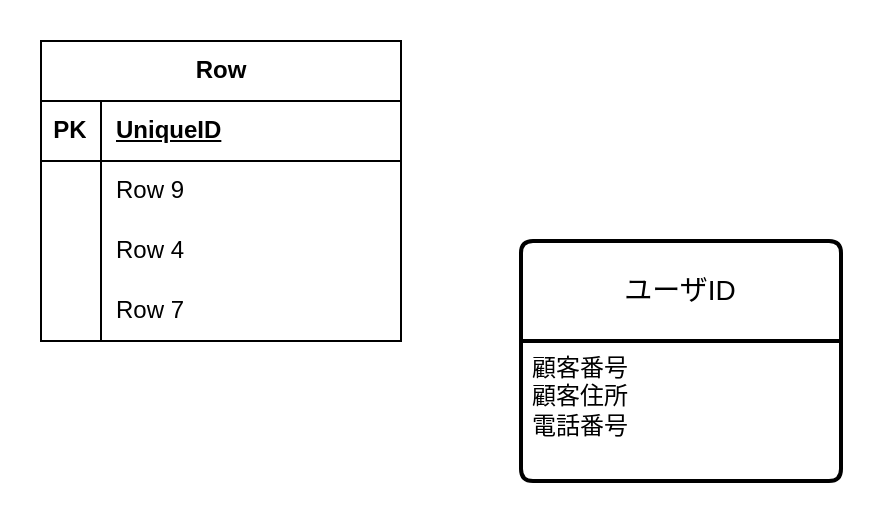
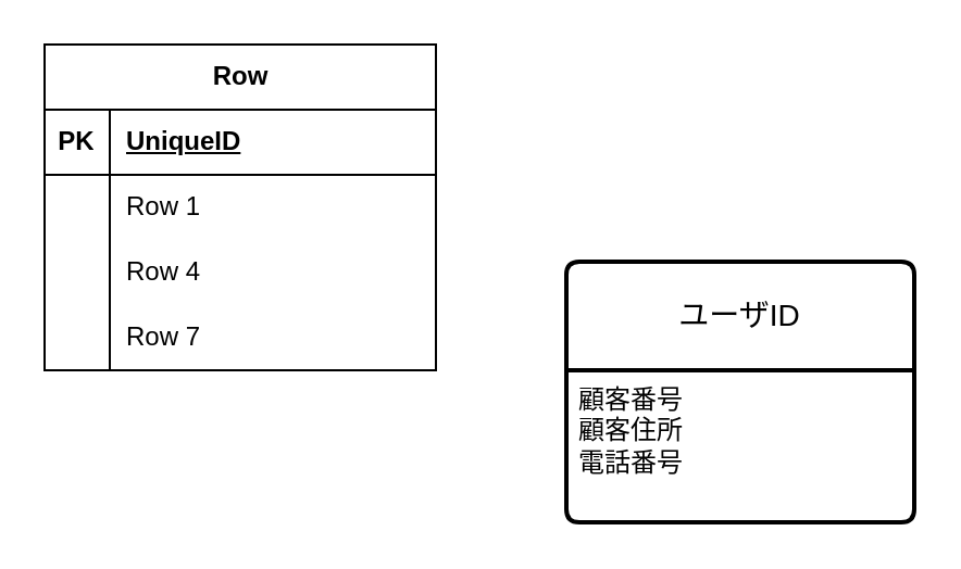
  <mxCell id="0" />
  <mxCell id="1" parent="0" />
  <mxCell id="2" value="ユーザID" style="swimlane;childLayout=stackLayout;horizontal=1;startSize=50;horizontalStack=0;rounded=1;fontSize=14;fontStyle=0;strokeWidth=2;resizeParent=0;resizeLast=1;shadow=0;dashed=0;align=center;arcSize=4;whiteSpace=wrap;html=1;" vertex="1" parent="1"><mxGeometry x="260" y="120" width="160" height="120" as="geometry" /></mxCell>
  <mxCell id="3" value="顧客番号&lt;div&gt;顧客住所&lt;/div&gt;&lt;div&gt;電話番号&lt;/div&gt;" style="align=left;strokeColor=none;fillColor=none;spacingLeft=4;fontSize=12;verticalAlign=top;resizable=0;rotatable=0;part=1;html=1;" vertex="1" parent="2"><mxGeometry y="50" width="160" height="70" as="geometry" /></mxCell>
  <mxCell id="4" value="Row" style="shape=table;startSize=30;container=1;collapsible=1;childLayout=tableLayout;fixedRows=1;rowLines=0;fontStyle=1;align=center;resizeLast=1;html=1;" vertex="1" parent="1"><mxGeometry x="20" y="20" width="180" height="150" as="geometry" /></mxCell>
  <mxCell id="5" value="" style="shape=tableRow;horizontal=0;startSize=0;swimlaneHead=0;swimlaneBody=0;fillColor=none;collapsible=0;dropTarget=0;points=[[0,0.5],[1,0.5]];portConstraint=eastwest;top=0;left=0;right=0;bottom=1;" vertex="1" parent="4"><mxGeometry y="30" width="180" height="30" as="geometry" /></mxCell>
  <mxCell id="6" value="PK" style="shape=partialRectangle;connectable=0;fillColor=none;top=0;left=0;bottom=0;right=0;fontStyle=1;overflow=hidden;whiteSpace=wrap;html=1;" vertex="1" parent="5"><mxGeometry width="30" height="30" as="geometry"><mxRectangle width="30" height="30" as="alternateBounds" /></mxGeometry></mxCell>
  <mxCell id="7" value="UniqueID" style="shape=partialRectangle;connectable=0;fillColor=none;top=0;left=0;bottom=0;right=0;align=left;spacingLeft=6;fontStyle=5;overflow=hidden;whiteSpace=wrap;html=1;" vertex="1" parent="5"><mxGeometry x="30" width="150" height="30" as="geometry"><mxRectangle width="150" height="30" as="alternateBounds" /></mxGeometry></mxCell>
  <mxCell id="8" value="" style="shape=tableRow;horizontal=0;startSize=0;swimlaneHead=0;swimlaneBody=0;fillColor=none;collapsible=0;dropTarget=0;points=[[0,0.5],[1,0.5]];portConstraint=eastwest;top=0;left=0;right=0;bottom=0;" vertex="1" parent="4"><mxGeometry y="60" width="180" height="30" as="geometry" /></mxCell>
  <mxCell id="9" value="" style="shape=partialRectangle;connectable=0;fillColor=none;top=0;left=0;bottom=0;right=0;editable=1;overflow=hidden;whiteSpace=wrap;html=1;" vertex="1" parent="8"><mxGeometry width="30" height="30" as="geometry"><mxRectangle width="30" height="30" as="alternateBounds" /></mxGeometry></mxCell>
- <mxCell id="10" value="Row 9" style="shape=partialRectangle;connectable=0;fillColor=none;top=0;left=0;bottom=0;right=0;align=left;spacingLeft=6;overflow=hidden;whiteSpace=wrap;html=1;" vertex="1" parent="8"><mxGeometry x="30" width="150" height="30" as="geometry"><mxRectangle width="150" height="30" as="alternateBounds" /></mxGeometry></mxCell>
+ <mxCell id="10" value="Row 1" style="shape=partialRectangle;connectable=0;fillColor=none;top=0;left=0;bottom=0;right=0;align=left;spacingLeft=6;overflow=hidden;whiteSpace=wrap;html=1;" vertex="1" parent="8"><mxGeometry x="30" width="150" height="30" as="geometry"><mxRectangle width="150" height="30" as="alternateBounds" /></mxGeometry></mxCell>
  <mxCell id="11" value="" style="shape=tableRow;horizontal=0;startSize=0;swimlaneHead=0;swimlaneBody=0;fillColor=none;collapsible=0;dropTarget=0;points=[[0,0.5],[1,0.5]];portConstraint=eastwest;top=0;left=0;right=0;bottom=0;" vertex="1" parent="4"><mxGeometry y="90" width="180" height="30" as="geometry" /></mxCell>
  <mxCell id="12" value="" style="shape=partialRectangle;connectable=0;fillColor=none;top=0;left=0;bottom=0;right=0;editable=1;overflow=hidden;whiteSpace=wrap;html=1;" vertex="1" parent="11"><mxGeometry width="30" height="30" as="geometry"><mxRectangle width="30" height="30" as="alternateBounds" /></mxGeometry></mxCell>
  <mxCell id="13" value="Row 4" style="shape=partialRectangle;connectable=0;fillColor=none;top=0;left=0;bottom=0;right=0;align=left;spacingLeft=6;overflow=hidden;whiteSpace=wrap;html=1;" vertex="1" parent="11"><mxGeometry x="30" width="150" height="30" as="geometry"><mxRectangle width="150" height="30" as="alternateBounds" /></mxGeometry></mxCell>
  <mxCell id="14" value="" style="shape=tableRow;horizontal=0;startSize=0;swimlaneHead=0;swimlaneBody=0;fillColor=none;collapsible=0;dropTarget=0;points=[[0,0.5],[1,0.5]];portConstraint=eastwest;top=0;left=0;right=0;bottom=0;" vertex="1" parent="4"><mxGeometry y="120" width="180" height="30" as="geometry" /></mxCell>
  <mxCell id="15" value="" style="shape=partialRectangle;connectable=0;fillColor=none;top=0;left=0;bottom=0;right=0;editable=1;overflow=hidden;whiteSpace=wrap;html=1;" vertex="1" parent="14"><mxGeometry width="30" height="30" as="geometry"><mxRectangle width="30" height="30" as="alternateBounds" /></mxGeometry></mxCell>
  <mxCell id="16" value="Row 7" style="shape=partialRectangle;connectable=0;fillColor=none;top=0;left=0;bottom=0;right=0;align=left;spacingLeft=6;overflow=hidden;whiteSpace=wrap;html=1;" vertex="1" parent="14"><mxGeometry x="30" width="150" height="30" as="geometry"><mxRectangle width="150" height="30" as="alternateBounds" /></mxGeometry></mxCell>
